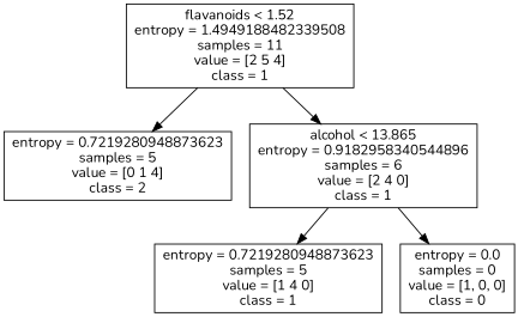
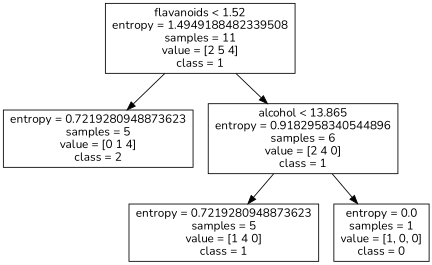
  digraph {
    fontname=Nunito
    node [shape=box fontname=Nunito]
    edge [fontname=Nunito]
    n1 [label="flavanoids < 1.52\nentropy = 1.4949188482339508\nsamples = 11\nvalue = [2 5 4]\nclass = 1"]
    n2 [label="entropy = 0.7219280948873623\nsamples = 5\nvalue = [0 1 4]\nclass = 2"]
    n3 [label="alcohol < 13.865\nentropy = 0.9182958340544896\nsamples = 6\nvalue = [2 4 0]\nclass = 1"]
    n4 [label="entropy = 0.7219280948873623\nsamples = 5\nvalue = [1 4 0]\nclass = 1"]
-   n5 [label="entropy = 0.0\nsamples = 0\nvalue = [1, 0, 0]\nclass = 0"]
+   n5 [label="entropy = 0.0\nsamples = 1\nvalue = [1, 0, 0]\nclass = 0"]
    n1 -> n2
    n1 -> n3
    n3 -> n4
    n3 -> n5
  }
